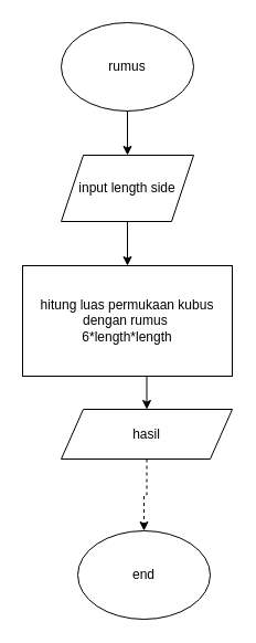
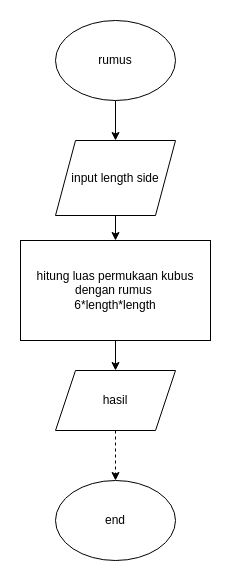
  <mxCell id="0" />
  <mxCell id="1" parent="0" />
  <mxCell id="2" style="edgeStyle=orthogonalEdgeStyle;rounded=0;orthogonalLoop=1;jettySize=auto;html=1;exitX=0.5;exitY=1;exitDx=0;exitDy=0;entryX=0.5;entryY=0;entryDx=0;entryDy=0;" edge="1" parent="1" source="3" target="5"><mxGeometry relative="1" as="geometry" /></mxCell>
  <mxCell id="3" value="rumus" style="ellipse;whiteSpace=wrap;html=1;" vertex="1" parent="1"><mxGeometry x="55" y="20" width="120" height="80" as="geometry" /></mxCell>
  <mxCell id="4" style="edgeStyle=orthogonalEdgeStyle;rounded=0;orthogonalLoop=1;jettySize=auto;html=1;exitX=0.5;exitY=1;exitDx=0;exitDy=0;entryX=0.5;entryY=0;entryDx=0;entryDy=0;" edge="1" parent="1" source="5" target="7"><mxGeometry relative="1" as="geometry" /></mxCell>
- <mxCell id="5" value="input length side" style="shape=parallelogram;perimeter=parallelogramPerimeter;whiteSpace=wrap;html=1;fixedSize=1;" vertex="1" parent="1"><mxGeometry x="55" y="140" width="120" height="60" as="geometry" /></mxCell>
+ <mxCell id="5" value="input length side" style="shape=parallelogram;perimeter=parallelogramPerimeter;whiteSpace=wrap;html=1;fixedSize=1;" vertex="1" parent="1"><mxGeometry x="55" y="140" width="120" height="75" as="geometry" /></mxCell>
  <mxCell id="6" style="edgeStyle=orthogonalEdgeStyle;rounded=0;orthogonalLoop=1;jettySize=auto;html=1;exitX=0.5;exitY=1;exitDx=0;exitDy=0;entryX=0.5;entryY=0;entryDx=0;entryDy=0;" edge="1" parent="1" source="7" target="9"><mxGeometry relative="1" as="geometry" /></mxCell>
  <mxCell id="7" value="hitung luas permukaan kubus dengan rumus&amp;nbsp;&lt;br&gt;6*length*length" style="rounded=0;whiteSpace=wrap;html=1;" vertex="1" parent="1"><mxGeometry x="20" y="240" width="190" height="100" as="geometry" /></mxCell>
  <mxCell id="8" value="" style="edgeStyle=orthogonalEdgeStyle;rounded=0;orthogonalLoop=1;jettySize=auto;html=1;dashed=1;" edge="1" parent="1" source="9" target="10"><mxGeometry relative="1" as="geometry" /></mxCell>
- <mxCell id="9" value="hasil" style="shape=parallelogram;perimeter=parallelogramPerimeter;whiteSpace=wrap;html=1;fixedSize=1;" vertex="1" parent="1"><mxGeometry x="55" y="370" width="155" height="45" as="geometry" /></mxCell>
- <mxCell id="10" value="end" style="ellipse;whiteSpace=wrap;html=1;" vertex="1" parent="1"><mxGeometry x="70" y="480" width="120" height="80" as="geometry" /></mxCell>
+ <mxCell id="9" value="hasil" style="shape=parallelogram;perimeter=parallelogramPerimeter;whiteSpace=wrap;html=1;fixedSize=1;" vertex="1" parent="1"><mxGeometry x="55" y="370" width="120" height="60" as="geometry" /></mxCell>
+ <mxCell id="10" value="end" style="ellipse;whiteSpace=wrap;html=1;" vertex="1" parent="1"><mxGeometry x="55" y="480" width="120" height="80" as="geometry" /></mxCell>
